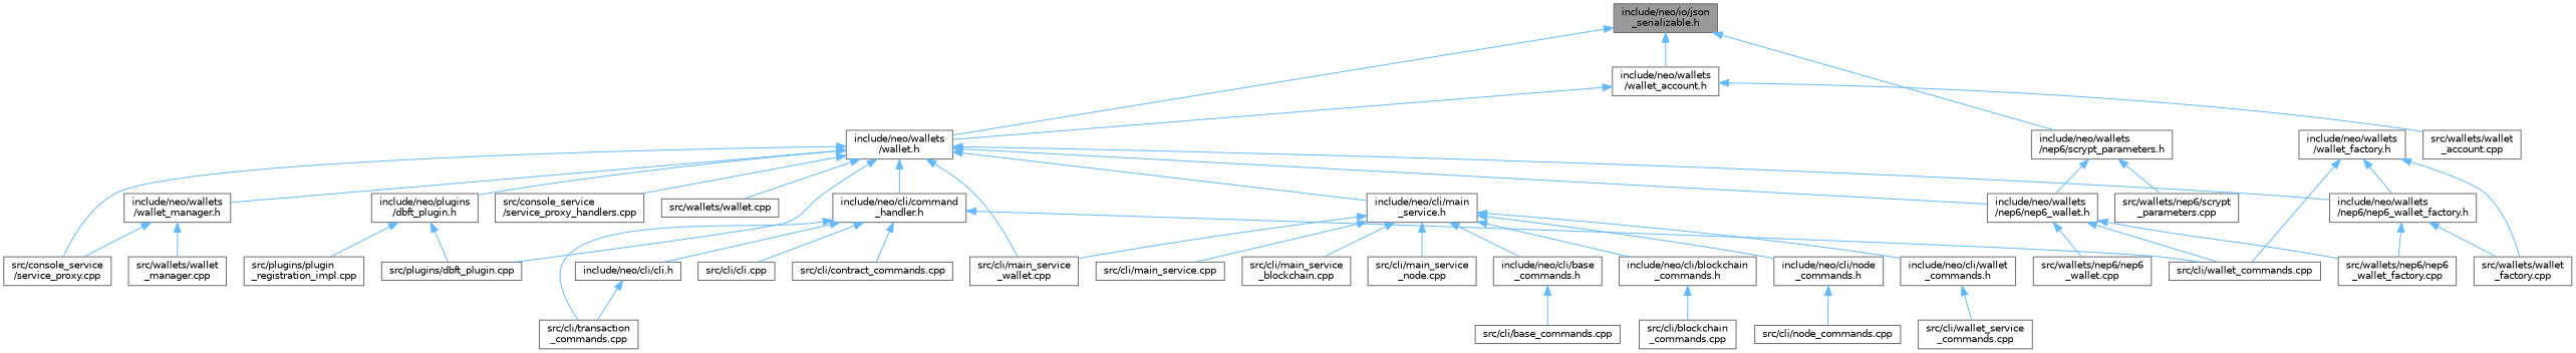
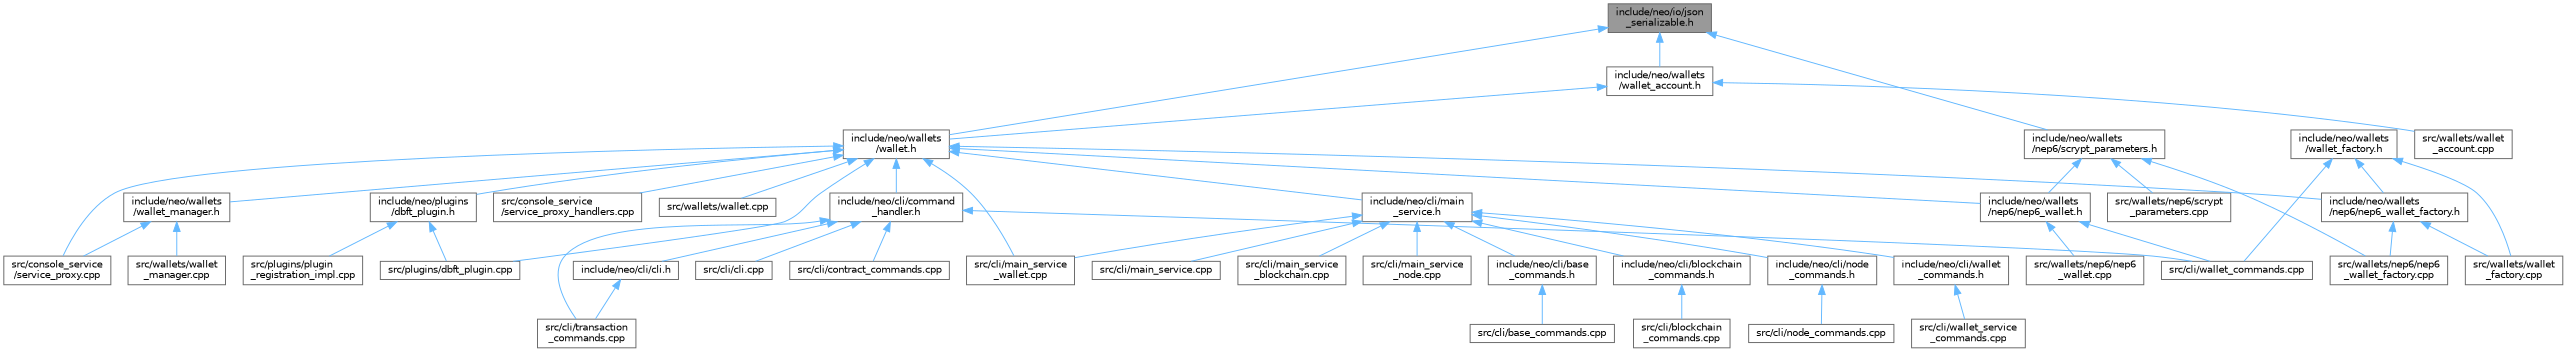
  digraph {
    node [color=grey40 fillcolor=white fontname=Helvetica fontsize=10 shape=box style=filled]
    edge [color=steelblue1 dir=back fontname=Helvetica fontsize=10 labelfontname=Helvetica labelfontsize=10 style=solid]
    n1 [color=gray40 fillcolor=grey60 fontcolor=black height=0.2 label="include/neo/io/json\l_serializable.h" width=0.4]
    n2 [height=0.2 label="include/neo/wallets\l/nep6/scrypt_parameters.h" width=0.4]
    n3 [height=0.2 label="include/neo/wallets\l/wallet.h" width=0.4]
    n4 [height=0.2 label="include/neo/wallets\l/wallet_account.h" width=0.4]
    n5 [height=0.2 label="include/neo/wallets\l/nep6/nep6_wallet.h" width=0.4]
    n6 [height=0.2 label="src/wallets/nep6/scrypt\l_parameters.cpp" width=0.4]
    n7 [height=0.2 label="include/neo/cli/command\l_handler.h" width=0.4]
    n8 [height=0.2 label="include/neo/cli/main\l_service.h" width=0.4]
    n9 [height=0.2 label="src/cli/main_service\l_wallet.cpp" width=0.4]
    n10 [height=0.2 label="include/neo/plugins\l/dbft_plugin.h" width=0.4]
    n11 [height=0.2 label="src/plugins/dbft_plugin.cpp" width=0.4]
    n12 [height=0.2 label="include/neo/wallets\l/wallet_manager.h" width=0.4]
    n13 [height=0.2 label="src/console_service\l/service_proxy.cpp" width=0.4]
    n14 [height=0.2 label="src/console_service\l/service_proxy_handlers.cpp" width=0.4]
    n15 [height=0.2 label="src/wallets/wallet.cpp" width=0.4]
    n16 [height=0.2 label="include/neo/wallets\l/nep6/nep6_wallet_factory.h" width=0.4]
    n17 [height=0.2 label="src/wallets/wallet\l_account.cpp" width=0.4]
    n18 [height=0.2 label="src/cli/wallet_commands.cpp" width=0.4]
    n19 [height=0.2 label="src/wallets/nep6/nep6\l_wallet.cpp" width=0.4]
    n20 [height=0.2 label="src/wallets/nep6/nep6\l_wallet_factory.cpp" width=0.4]
    n21 [height=0.2 label="include/neo/cli/cli.h" width=0.4]
    n22 [height=0.2 label="src/cli/cli.cpp" width=0.4]
    n23 [height=0.2 label="src/cli/contract_commands.cpp" width=0.4]
    n24 [height=0.2 label="src/cli/transaction\l_commands.cpp" width=0.4]
    n25 [height=0.2 label="include/neo/cli/base\l_commands.h" width=0.4]
    n26 [height=0.2 label="include/neo/cli/blockchain\l_commands.h" width=0.4]
    n27 [height=0.2 label="include/neo/cli/node\l_commands.h" width=0.4]
    n28 [height=0.2 label="include/neo/cli/wallet\l_commands.h" width=0.4]
    n29 [height=0.2 label="src/cli/main_service.cpp" width=0.4]
    n30 [height=0.2 label="src/cli/main_service\l_blockchain.cpp" width=0.4]
    n31 [height=0.2 label="src/cli/main_service\l_node.cpp" width=0.4]
    n32 [height=0.2 label="src/plugins/plugin\l_registration_impl.cpp" width=0.4]
    n33 [height=0.2 label="include/neo/wallets\l/wallet_factory.h" width=0.4]
    n34 [height=0.2 label="src/wallets/wallet\l_factory.cpp" width=0.4]
    n35 [height=0.2 label="src/wallets/wallet\l_manager.cpp" width=0.4]
    n36 [height=0.2 label="src/cli/base_commands.cpp" width=0.4]
    n37 [height=0.2 label="src/cli/blockchain\l_commands.cpp" width=0.4]
    n38 [height=0.2 label="src/cli/node_commands.cpp" width=0.4]
    n39 [height=0.2 label="src/cli/wallet_service\l_commands.cpp" width=0.4]
    n1 -> n2
    n1 -> n3
    n1 -> n4
    n2 -> n5
    n2 -> n6
    n3 -> n5
    n3 -> n7
    n3 -> n8
    n3 -> n9
    n3 -> n10
    n3 -> n11
    n3 -> n12
    n3 -> n13
    n3 -> n14
    n3 -> n15
    n3 -> n16
    n4 -> n3
    n4 -> n17
    n5 -> n18
    n5 -> n19
-   n5 -> n20
+   n2 -> n20
    n7 -> n18
    n7 -> n21
    n7 -> n22
    n7 -> n23
    n7 -> n24
    n8 -> n9
    n8 -> n25
    n8 -> n26
    n8 -> n27
    n8 -> n28
    n8 -> n29
    n8 -> n30
    n8 -> n31
    n10 -> n11
    n10 -> n32
    n12 -> n13
    n12 -> n35
    n16 -> n20
    n16 -> n34
    n21 -> n24
    n25 -> n36
    n26 -> n37
    n27 -> n38
    n28 -> n39
    n33 -> n16
    n33 -> n18
    n33 -> n34
  }
